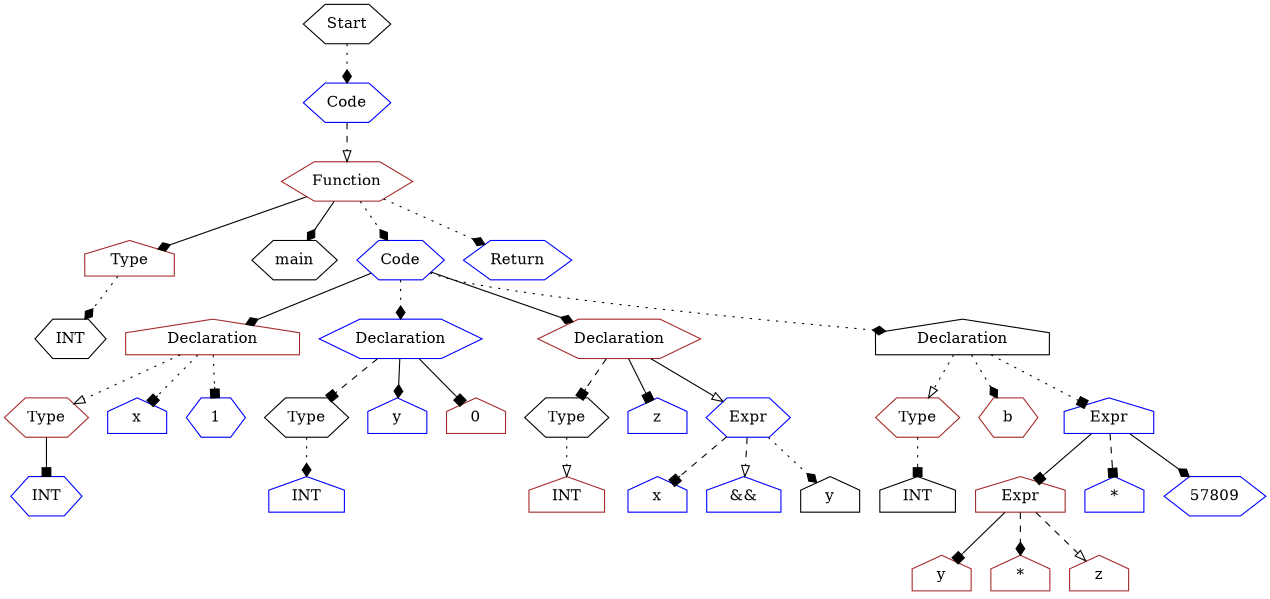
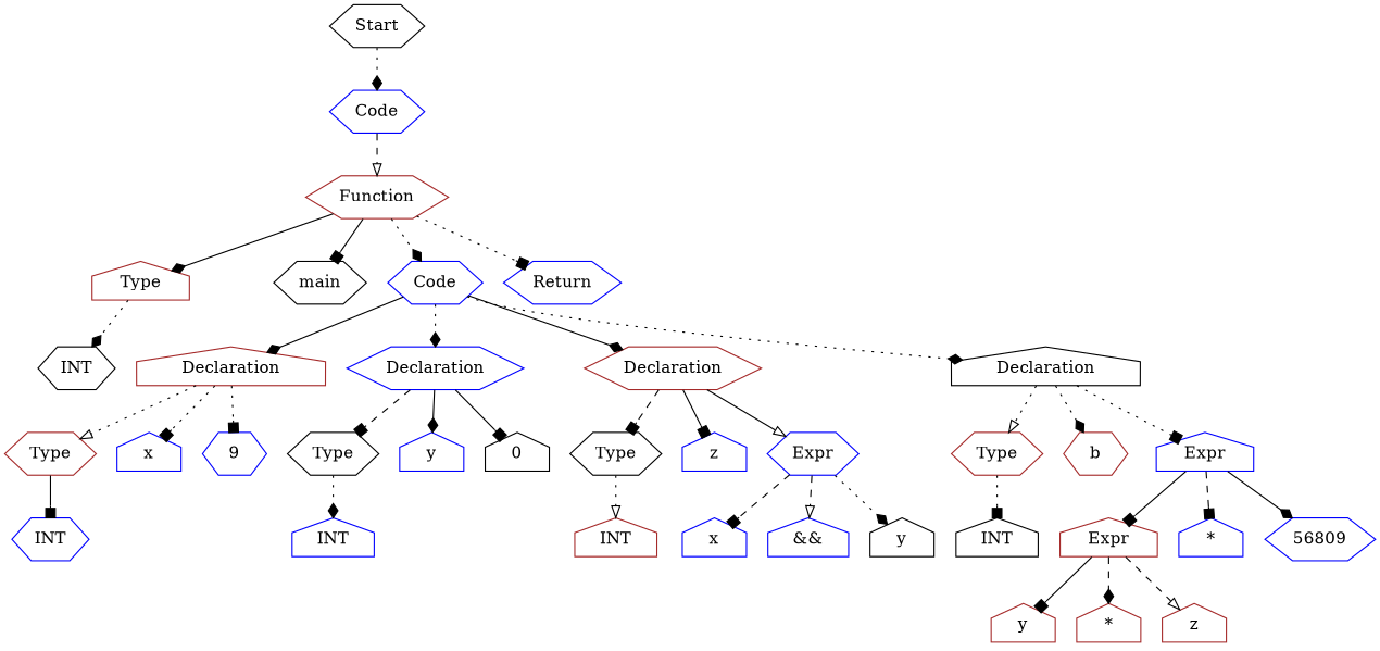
  digraph {
    node [color=blue shape=house]
    edge [arrowhead=box style=dotted]
    n1 [color=black label=Start shape=hexagon]
    n2 [label=Code shape=hexagon]
    n3 [color=brown label=Function shape=hexagon]
    n4 [color=brown label=Type]
    n5 [color=black label=main shape=hexagon]
    n6 [label=Code shape=hexagon]
    n7 [label=Return shape=hexagon]
    n8 [color=black label=INT shape=hexagon]
    n9 [color=brown label=Declaration]
    n10 [label=Declaration shape=hexagon]
    n11 [color=brown label=Declaration shape=hexagon]
    n12 [color=black label=Declaration]
    n13 [color=brown label=Type shape=hexagon]
    n14 [label=x]
-   n15 [label=1 shape=hexagon]
+   n15 [label=9 shape=hexagon]
    n16 [color=black label=Type shape=hexagon]
    n17 [label=y]
-   n18 [color=brown label=0]
+   n18 [color=black label=0]
    n19 [color=black label=Type shape=hexagon]
    n20 [label=z]
    n21 [label=Expr shape=hexagon]
    n22 [color=brown label=Type shape=hexagon]
    n23 [color=brown label=b shape=hexagon]
    n24 [label=Expr]
    n25 [label=INT shape=hexagon]
    n26 [label=INT]
    n27 [color=brown label=INT]
    n28 [label=x]
    n29 [label="&&"]
    n30 [color=black label=y]
    n31 [color=black label=INT]
    n32 [color=brown label=Expr]
    n33 [label="*"]
-   n34 [label=57809 shape=hexagon]
+   n34 [label=56809 shape=hexagon]
    n35 [color=brown label=y]
    n36 [color=brown label="*"]
    n37 [color=brown label=z]
    n1 -> n2 [arrowhead=diamond]
    n2 -> n3 [arrowhead=onormal style=dashed]
    n3 -> n4 [arrowhead=diamond style=solid]
-   n3 -> n5 [arrowhead=diamond style=solid]
+   n3 -> n5 [style=solid]
    n3 -> n6 [arrowhead=diamond]
-   n3 -> n7 [arrowhead=diamond]
+   n3 -> n7
    n4 -> n8 [arrowhead=diamond]
    n6 -> n9 [arrowhead=diamond style=solid]
    n6 -> n10 [arrowhead=diamond]
    n6 -> n11 [arrowhead=diamond style=solid]
    n6 -> n12 [arrowhead=diamond]
    n9 -> n13 [arrowhead=onormal]
    n9 -> n14
    n9 -> n15
    n10 -> n16 [style=dashed]
    n10 -> n17 [arrowhead=diamond style=solid]
    n10 -> n18 [style=solid]
    n11 -> n19 [style=dashed]
    n11 -> n20 [style=solid]
    n11 -> n21 [arrowhead=onormal style=solid]
    n12 -> n22 [arrowhead=onormal]
    n12 -> n23 [arrowhead=diamond]
    n12 -> n24
    n13 -> n25 [style=solid]
    n16 -> n26 [arrowhead=diamond]
    n19 -> n27 [arrowhead=onormal]
    n21 -> n28 [style=dashed]
    n21 -> n29 [arrowhead=onormal style=dashed]
    n21 -> n30 [arrowhead=diamond]
    n22 -> n31
    n24 -> n32 [style=solid]
    n24 -> n33 [style=dashed]
    n24 -> n34 [arrowhead=diamond style=solid]
    n32 -> n35 [style=solid]
    n32 -> n36 [arrowhead=diamond style=dashed]
    n32 -> n37 [arrowhead=onormal style=dashed]
  }
